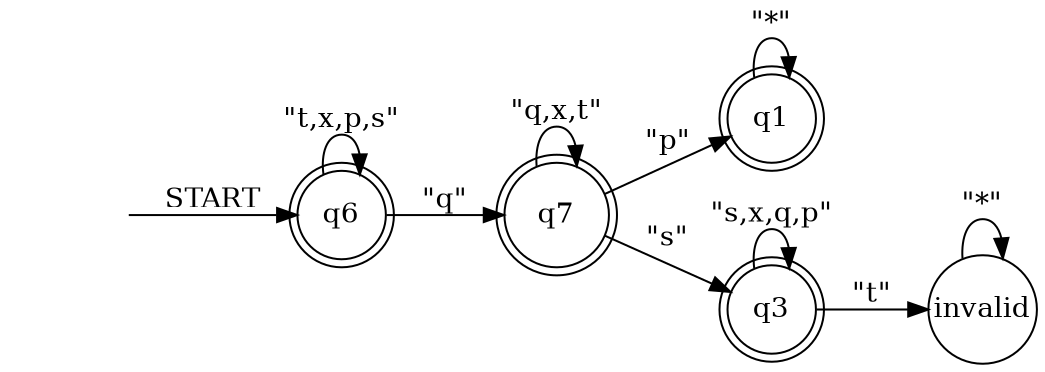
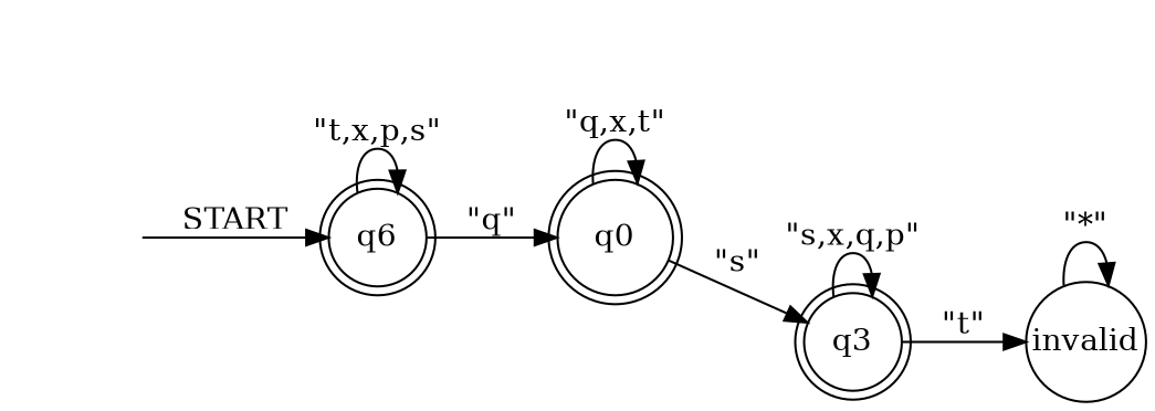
  digraph {
    rankdir=LR
    node [margin=0 shape=doublecircle]
-   q0 [label=q7]
-   q1
+   q0
    q3
    invalid [shape=circle]
    n5 [label=q6]
    start0 [shape=none style=invis margin=""]
    q0 -> q0 [label="\"q,x,t\""]
-   q0 -> q1 [label="\"p\""]
    q0 -> q3 [label="\"s\""]
-   q1 -> q1 [label="\"*\""]
    q3 -> q3 [label="\"s,x,q,p\""]
    q3 -> invalid [label="\"t\""]
    invalid -> invalid [label="\"*\""]
    n5 -> q0 [label="\"q\""]
    n5 -> n5 [label="\"t,x,p,s\""]
    start0 -> n5 [label=START]
  }
